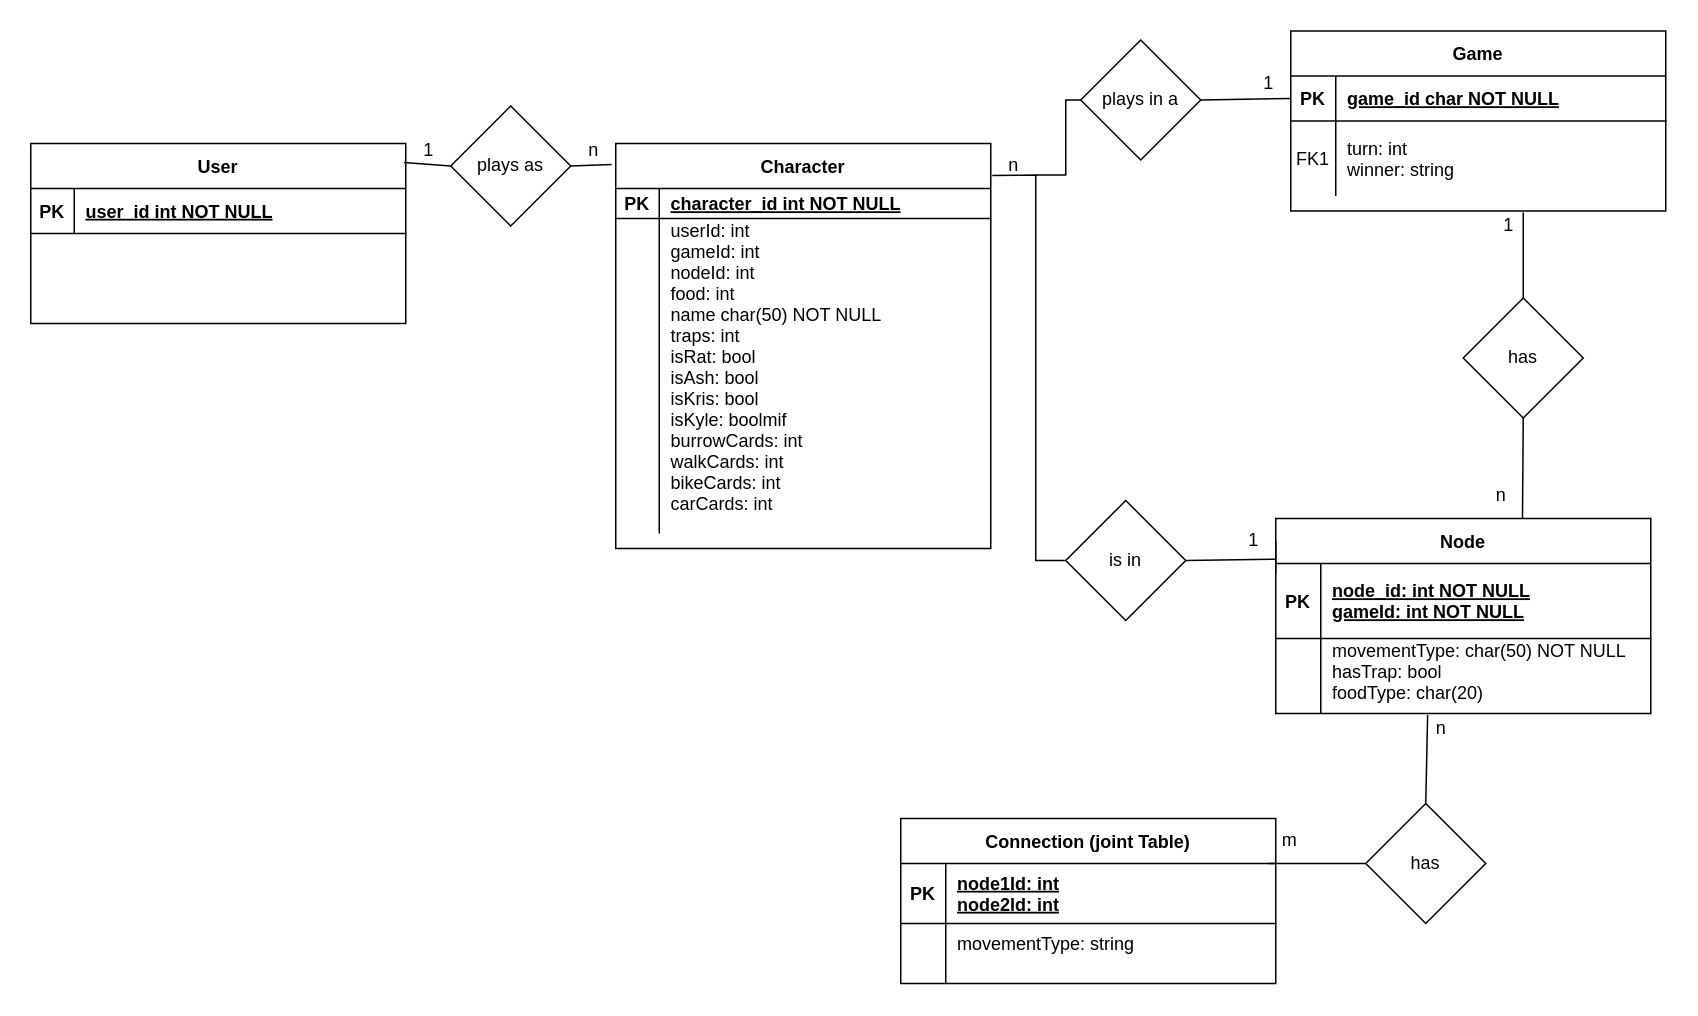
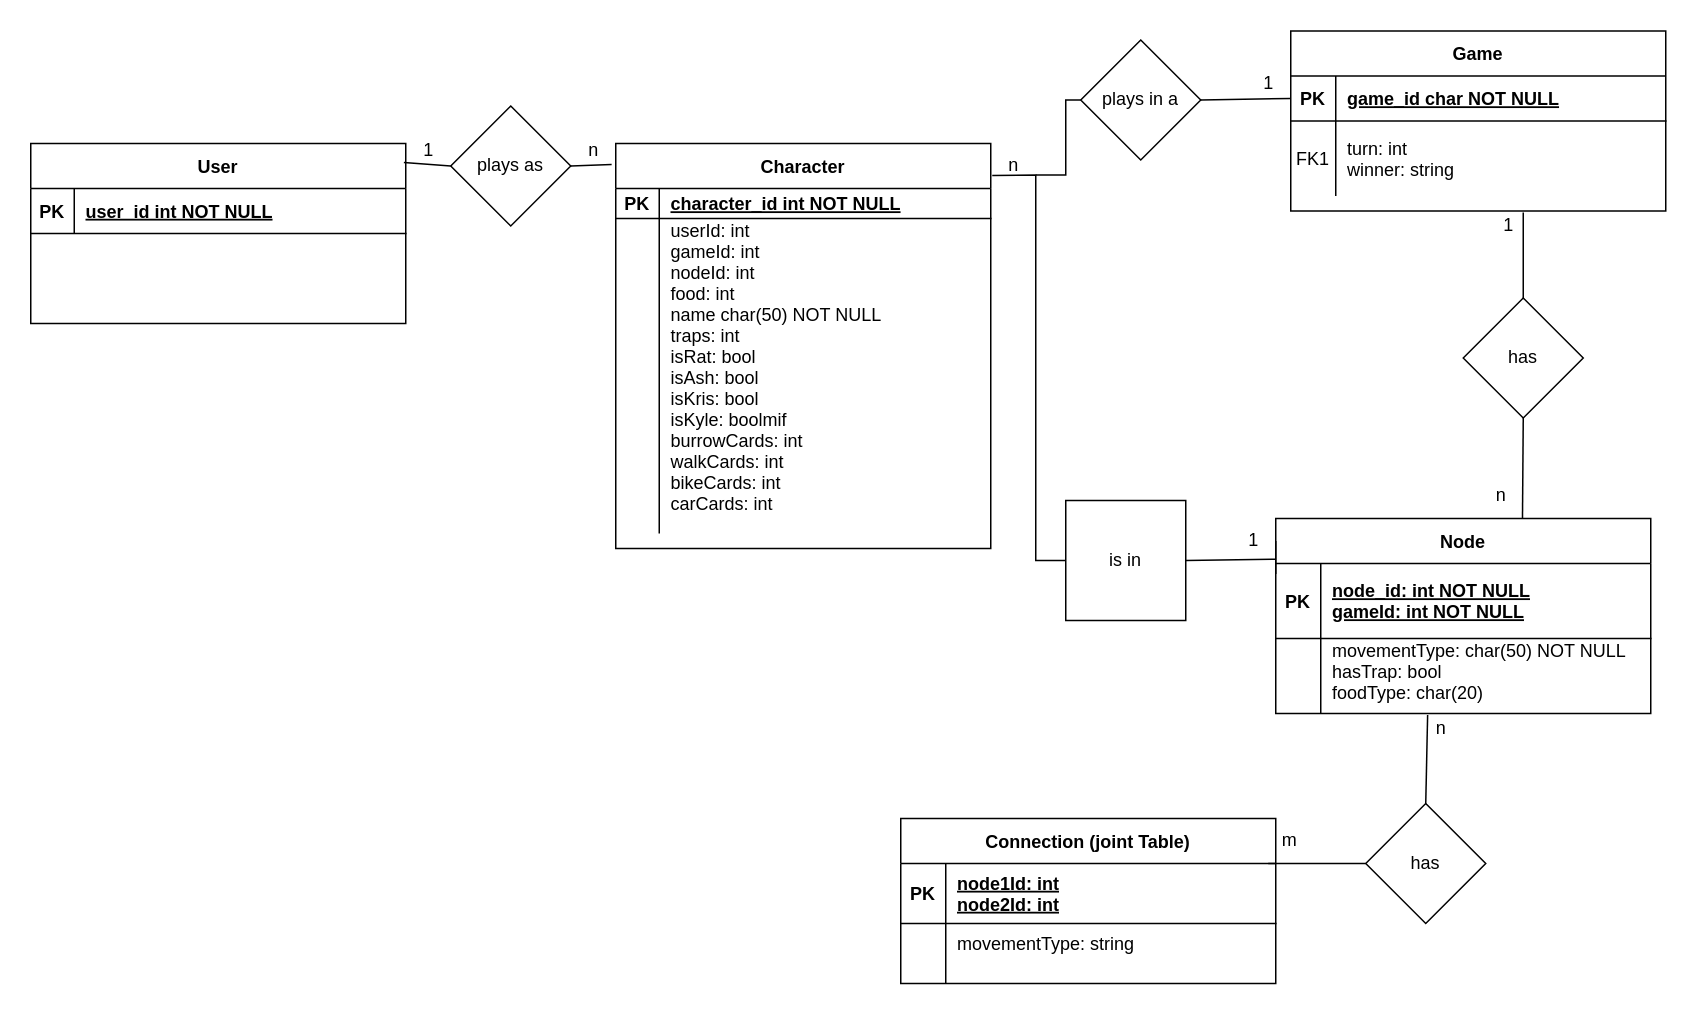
  <mxCell id="0" />
  <mxCell id="1" parent="0" />
  <mxCell id="2" value="Game" style="shape=table;startSize=30;container=1;collapsible=1;childLayout=tableLayout;fixedRows=1;rowLines=0;fontStyle=1;align=center;resizeLast=1;" parent="1" vertex="1"><mxGeometry x="860" y="20" width="250" height="120" as="geometry" /></mxCell>
  <mxCell id="3" value="" style="shape=partialRectangle;collapsible=0;dropTarget=0;pointerEvents=0;fillColor=none;points=[[0,0.5],[1,0.5]];portConstraint=eastwest;top=0;left=0;right=0;bottom=1;" parent="2" vertex="1"><mxGeometry y="30" width="250" height="30" as="geometry" /></mxCell>
  <mxCell id="4" value="PK" style="shape=partialRectangle;overflow=hidden;connectable=0;fillColor=none;top=0;left=0;bottom=0;right=0;fontStyle=1;" parent="3" vertex="1"><mxGeometry width="30" height="30" as="geometry"><mxRectangle width="30" height="30" as="alternateBounds" /></mxGeometry></mxCell>
  <mxCell id="5" value="game_id char NOT NULL " style="shape=partialRectangle;overflow=hidden;connectable=0;fillColor=none;top=0;left=0;bottom=0;right=0;align=left;spacingLeft=6;fontStyle=5;" parent="3" vertex="1"><mxGeometry x="30" width="220" height="30" as="geometry"><mxRectangle width="220" height="30" as="alternateBounds" /></mxGeometry></mxCell>
  <mxCell id="6" value="" style="shape=partialRectangle;collapsible=0;dropTarget=0;pointerEvents=0;fillColor=none;points=[[0,0.5],[1,0.5]];portConstraint=eastwest;top=0;left=0;right=0;bottom=0;" parent="2" vertex="1"><mxGeometry y="60" width="250" height="50" as="geometry" /></mxCell>
  <mxCell id="7" value="FK1" style="shape=partialRectangle;overflow=hidden;connectable=0;fillColor=none;top=0;left=0;bottom=0;right=0;" parent="6" vertex="1"><mxGeometry width="30" height="50" as="geometry"><mxRectangle width="30" height="50" as="alternateBounds" /></mxGeometry></mxCell>
  <mxCell id="8" value="turn: int&#10;winner: string" style="shape=partialRectangle;overflow=hidden;connectable=0;fillColor=none;top=0;left=0;bottom=0;right=0;align=left;spacingLeft=6;" parent="6" vertex="1"><mxGeometry x="30" width="220" height="50" as="geometry"><mxRectangle width="220" height="50" as="alternateBounds" /></mxGeometry></mxCell>
  <mxCell id="9" value="Character" style="shape=table;startSize=30;container=1;collapsible=1;childLayout=tableLayout;fixedRows=1;rowLines=0;fontStyle=1;align=center;resizeLast=1;" parent="1" vertex="1"><mxGeometry x="410" y="95" width="250" height="270" as="geometry" /></mxCell>
  <mxCell id="10" value="" style="shape=partialRectangle;collapsible=0;dropTarget=0;pointerEvents=0;fillColor=none;points=[[0,0.5],[1,0.5]];portConstraint=eastwest;top=0;left=0;right=0;bottom=1;" parent="9" vertex="1"><mxGeometry y="30" width="250" height="20" as="geometry" /></mxCell>
  <mxCell id="11" value="PK" style="shape=partialRectangle;overflow=hidden;connectable=0;fillColor=none;top=0;left=0;bottom=0;right=0;fontStyle=1;" parent="10" vertex="1"><mxGeometry width="29" height="20" as="geometry"><mxRectangle width="29" height="20" as="alternateBounds" /></mxGeometry></mxCell>
  <mxCell id="12" value="character_id int NOT NULL " style="shape=partialRectangle;overflow=hidden;connectable=0;fillColor=none;top=0;left=0;bottom=0;right=0;align=left;spacingLeft=6;fontStyle=5;" parent="10" vertex="1"><mxGeometry x="29" width="221" height="20" as="geometry"><mxRectangle width="221" height="20" as="alternateBounds" /></mxGeometry></mxCell>
  <mxCell id="13" value="" style="shape=partialRectangle;collapsible=0;dropTarget=0;pointerEvents=0;fillColor=none;points=[[0,0.5],[1,0.5]];portConstraint=eastwest;top=0;left=0;right=0;bottom=0;" parent="9" vertex="1"><mxGeometry y="50" width="250" height="210" as="geometry" /></mxCell>
  <mxCell id="14" value="" style="shape=partialRectangle;overflow=hidden;connectable=0;fillColor=none;top=0;left=0;bottom=0;right=0;" parent="13" vertex="1"><mxGeometry width="29" height="210" as="geometry"><mxRectangle width="29" height="210" as="alternateBounds" /></mxGeometry></mxCell>
  <mxCell id="15" value="userId: int&#10;gameId: int&#10;nodeId: int&#10;food: int&#10;name char(50) NOT NULL&#10;traps: int&#10;isRat: bool&#10;isAsh: bool&#10;isKris: bool&#10;isKyle: boolmif&#10;burrowCards: int&#10;walkCards: int&#10;bikeCards: int&#10;carCards: int&#10;" style="shape=partialRectangle;overflow=hidden;connectable=0;fillColor=none;top=0;left=0;bottom=0;right=0;align=left;spacingLeft=6;" parent="13" vertex="1"><mxGeometry x="29" width="221" height="210" as="geometry"><mxRectangle width="221" height="210" as="alternateBounds" /></mxGeometry></mxCell>
  <mxCell id="16" value="Node" style="shape=table;startSize=30;container=1;collapsible=1;childLayout=tableLayout;fixedRows=1;rowLines=0;fontStyle=1;align=center;resizeLast=1;" parent="1" vertex="1"><mxGeometry x="850" y="345" width="250" height="130" as="geometry" /></mxCell>
  <mxCell id="17" value="" style="shape=partialRectangle;collapsible=0;dropTarget=0;pointerEvents=0;fillColor=none;points=[[0,0.5],[1,0.5]];portConstraint=eastwest;top=0;left=0;right=0;bottom=1;" parent="16" vertex="1"><mxGeometry y="30" width="250" height="50" as="geometry" /></mxCell>
  <mxCell id="18" value="PK" style="shape=partialRectangle;overflow=hidden;connectable=0;fillColor=none;top=0;left=0;bottom=0;right=0;fontStyle=1;" parent="17" vertex="1"><mxGeometry width="30" height="50" as="geometry"><mxRectangle width="30" height="50" as="alternateBounds" /></mxGeometry></mxCell>
  <mxCell id="19" value="node_id: int NOT NULL&#10;gameId: int NOT NULL" style="shape=partialRectangle;overflow=hidden;connectable=0;fillColor=none;top=0;left=0;bottom=0;right=0;align=left;spacingLeft=6;fontStyle=5;" parent="17" vertex="1"><mxGeometry x="30" width="220" height="50" as="geometry"><mxRectangle width="220" height="50" as="alternateBounds" /></mxGeometry></mxCell>
  <mxCell id="20" value="" style="shape=partialRectangle;collapsible=0;dropTarget=0;pointerEvents=0;fillColor=none;points=[[0,0.5],[1,0.5]];portConstraint=eastwest;top=0;left=0;right=0;bottom=0;" parent="16" vertex="1"><mxGeometry y="80" width="250" height="50" as="geometry" /></mxCell>
  <mxCell id="21" value="" style="shape=partialRectangle;overflow=hidden;connectable=0;fillColor=none;top=0;left=0;bottom=0;right=0;" parent="20" vertex="1"><mxGeometry width="30" height="50" as="geometry"><mxRectangle width="30" height="50" as="alternateBounds" /></mxGeometry></mxCell>
  <mxCell id="22" value="movementType: char(50) NOT NULL&#10;hasTrap: bool&#10;foodType: char(20)&#10;&#10;" style="shape=partialRectangle;overflow=hidden;connectable=0;fillColor=none;top=0;left=0;bottom=0;right=0;align=left;spacingLeft=6;" parent="20" vertex="1"><mxGeometry x="30" width="220" height="50" as="geometry"><mxRectangle width="220" height="50" as="alternateBounds" /></mxGeometry></mxCell>
  <mxCell id="23" value="User" style="shape=table;startSize=30;container=1;collapsible=1;childLayout=tableLayout;fixedRows=1;rowLines=0;fontStyle=1;align=center;resizeLast=1;" parent="1" vertex="1"><mxGeometry x="20" y="95" width="250" height="120" as="geometry" /></mxCell>
  <mxCell id="24" value="" style="shape=partialRectangle;collapsible=0;dropTarget=0;pointerEvents=0;fillColor=none;points=[[0,0.5],[1,0.5]];portConstraint=eastwest;top=0;left=0;right=0;bottom=1;" parent="23" vertex="1"><mxGeometry y="30" width="250" height="30" as="geometry" /></mxCell>
  <mxCell id="25" value="PK" style="shape=partialRectangle;overflow=hidden;connectable=0;fillColor=none;top=0;left=0;bottom=0;right=0;fontStyle=1;" parent="24" vertex="1"><mxGeometry width="29" height="30" as="geometry"><mxRectangle width="29" height="30" as="alternateBounds" /></mxGeometry></mxCell>
  <mxCell id="26" value="user_id int NOT NULL " style="shape=partialRectangle;overflow=hidden;connectable=0;fillColor=none;top=0;left=0;bottom=0;right=0;align=left;spacingLeft=6;fontStyle=5;" parent="24" vertex="1"><mxGeometry x="29" width="221" height="30" as="geometry"><mxRectangle width="221" height="30" as="alternateBounds" /></mxGeometry></mxCell>
  <mxCell id="27" value="" style="shape=partialRectangle;collapsible=0;dropTarget=0;pointerEvents=0;fillColor=none;points=[[0,0.5],[1,0.5]];portConstraint=eastwest;top=0;left=0;right=0;bottom=0;" parent="23" vertex="1"><mxGeometry y="60" width="250" height="60" as="geometry" /></mxCell>
  <mxCell id="28" value="" style="shape=partialRectangle;overflow=hidden;connectable=0;fillColor=none;top=0;left=0;bottom=0;right=0;" parent="27" vertex="1"><mxGeometry width="29" height="60" as="geometry"><mxRectangle width="29" height="60" as="alternateBounds" /></mxGeometry></mxCell>
  <mxCell id="29" value="Connection (joint Table)" style="shape=table;startSize=30;container=1;collapsible=1;childLayout=tableLayout;fixedRows=1;rowLines=0;fontStyle=1;align=center;resizeLast=1;" vertex="1" parent="1"><mxGeometry x="600" y="545" width="250" height="110.0" as="geometry" /></mxCell>
  <mxCell id="30" value="" style="shape=partialRectangle;collapsible=0;dropTarget=0;pointerEvents=0;fillColor=none;points=[[0,0.5],[1,0.5]];portConstraint=eastwest;top=0;left=0;right=0;bottom=1;" vertex="1" parent="29"><mxGeometry y="30" width="250" height="40" as="geometry" /></mxCell>
  <mxCell id="31" value="PK" style="shape=partialRectangle;overflow=hidden;connectable=0;fillColor=none;top=0;left=0;bottom=0;right=0;fontStyle=1;" vertex="1" parent="30"><mxGeometry width="30" height="40" as="geometry"><mxRectangle width="30" height="40" as="alternateBounds" /></mxGeometry></mxCell>
  <mxCell id="32" value="node1Id: int&#10;node2Id: int" style="shape=partialRectangle;overflow=hidden;connectable=0;fillColor=none;top=0;left=0;bottom=0;right=0;align=left;spacingLeft=6;fontStyle=5;" vertex="1" parent="30"><mxGeometry x="30" width="220" height="40" as="geometry"><mxRectangle width="220" height="40" as="alternateBounds" /></mxGeometry></mxCell>
  <mxCell id="33" value="" style="shape=partialRectangle;collapsible=0;dropTarget=0;pointerEvents=0;fillColor=none;points=[[0,0.5],[1,0.5]];portConstraint=eastwest;top=0;left=0;right=0;bottom=0;" vertex="1" parent="29"><mxGeometry y="70" width="250" height="40" as="geometry" /></mxCell>
  <mxCell id="34" value="" style="shape=partialRectangle;overflow=hidden;connectable=0;fillColor=none;top=0;left=0;bottom=0;right=0;" vertex="1" parent="33"><mxGeometry width="30" height="40" as="geometry"><mxRectangle width="30" height="40" as="alternateBounds" /></mxGeometry></mxCell>
  <mxCell id="35" value="movementType: string&#10;" style="shape=partialRectangle;overflow=hidden;connectable=0;fillColor=none;top=0;left=0;bottom=0;right=0;align=left;spacingLeft=6;" vertex="1" parent="33"><mxGeometry x="30" width="220" height="40" as="geometry"><mxRectangle width="220" height="40" as="alternateBounds" /></mxGeometry></mxCell>
  <mxCell id="36" value="has" style="rhombus;whiteSpace=wrap;html=1;" vertex="1" parent="1"><mxGeometry x="975" y="198" width="80" height="80" as="geometry" /></mxCell>
  <mxCell id="37" value="" style="endArrow=none;html=1;rounded=0;exitX=0.5;exitY=0;exitDx=0;exitDy=0;" edge="1" parent="1"><mxGeometry width="50" height="50" relative="1" as="geometry"><mxPoint x="1015" y="198" as="sourcePoint" /><mxPoint x="1015" y="141" as="targetPoint" /></mxGeometry></mxCell>
  <mxCell id="38" value="" style="endArrow=none;html=1;rounded=0;entryX=0.5;entryY=1;entryDx=0;entryDy=0;exitX=0.983;exitY=0.987;exitDx=0;exitDy=0;exitPerimeter=0;" edge="1" parent="1" source="51" target="36"><mxGeometry width="50" height="50" relative="1" as="geometry"><mxPoint x="949" y="355" as="sourcePoint" /><mxPoint x="949.38" y="325" as="targetPoint" /></mxGeometry></mxCell>
  <mxCell id="39" value="plays in a" style="rhombus;whiteSpace=wrap;html=1;" vertex="1" parent="1"><mxGeometry x="720" y="26" width="80" height="80" as="geometry" /></mxCell>
  <mxCell id="40" value="" style="endArrow=none;html=1;rounded=0;exitX=1;exitY=0.5;exitDx=0;exitDy=0;entryX=0;entryY=0.5;entryDx=0;entryDy=0;" edge="1" parent="1" source="39" target="3"><mxGeometry width="50" height="50" relative="1" as="geometry"><mxPoint x="940" y="295" as="sourcePoint" /><mxPoint x="840" y="45" as="targetPoint" /></mxGeometry></mxCell>
  <mxCell id="41" value="" style="endArrow=none;html=1;rounded=0;entryX=0;entryY=0.5;entryDx=0;entryDy=0;" edge="1" parent="1"><mxGeometry width="50" height="50" relative="1" as="geometry"><mxPoint x="690" y="116" as="sourcePoint" /><mxPoint x="720" y="66" as="targetPoint" /><Array as="points"><mxPoint x="710" y="116" /><mxPoint x="710" y="66" /></Array></mxGeometry></mxCell>
  <mxCell id="42" value="has" style="rhombus;whiteSpace=wrap;html=1;" vertex="1" parent="1"><mxGeometry x="910" y="535" width="80" height="80" as="geometry" /></mxCell>
  <mxCell id="43" value="" style="endArrow=none;html=1;rounded=0;exitX=0.5;exitY=0;exitDx=0;exitDy=0;entryX=0.405;entryY=1.021;entryDx=0;entryDy=0;entryPerimeter=0;" edge="1" parent="1" source="42" target="20"><mxGeometry width="50" height="50" relative="1" as="geometry"><mxPoint x="935" y="652" as="sourcePoint" /><mxPoint x="828" y="395" as="targetPoint" /></mxGeometry></mxCell>
  <mxCell id="44" value="" style="endArrow=none;html=1;rounded=0;entryX=0;entryY=0.5;entryDx=0;entryDy=0;exitX=0.033;exitY=1.002;exitDx=0;exitDy=0;exitPerimeter=0;" edge="1" parent="1" source="59" target="42"><mxGeometry width="50" height="50" relative="1" as="geometry"><mxPoint x="960.5" y="623.71" as="sourcePoint" /><mxPoint x="959.38" y="335" as="targetPoint" /></mxGeometry></mxCell>
  <mxCell id="45" value="1" style="text;html=1;align=center;verticalAlign=middle;resizable=0;points=[];autosize=1;strokeColor=none;fillColor=none;" vertex="1" parent="1"><mxGeometry x="830" y="40" width="30" height="30" as="geometry" /></mxCell>
- <mxCell id="46" value="is in" style="rhombus;whiteSpace=wrap;html=1;" vertex="1" parent="1"><mxGeometry x="710" y="333" width="80" height="80" as="geometry" /></mxCell>
+ <mxCell id="46" value="is in" style="whiteSpace=wrap;html=1;rounded=0;" vertex="1" parent="1"><mxGeometry x="710" y="333" width="80" height="80" as="geometry" /></mxCell>
  <mxCell id="47" value="" style="endArrow=none;html=1;rounded=0;exitX=1;exitY=0.5;exitDx=0;exitDy=0;entryX=0.005;entryY=0.365;entryDx=0;entryDy=0;entryPerimeter=0;" edge="1" parent="1" source="53"><mxGeometry width="50" height="50" relative="1" as="geometry"><mxPoint x="939" y="645" as="sourcePoint" /><mxPoint x="850" y="382" as="targetPoint" /></mxGeometry></mxCell>
  <mxCell id="48" value="n" style="text;html=1;align=center;verticalAlign=middle;resizable=0;points=[];autosize=1;strokeColor=none;fillColor=none;" vertex="1" parent="1"><mxGeometry x="660" y="95" width="30" height="30" as="geometry" /></mxCell>
  <mxCell id="49" value="n" style="text;html=1;align=center;verticalAlign=middle;resizable=0;points=[];autosize=1;strokeColor=none;fillColor=none;" vertex="1" parent="1"><mxGeometry x="945" y="470" width="30" height="30" as="geometry" /></mxCell>
  <mxCell id="50" value="1" style="text;html=1;align=center;verticalAlign=middle;resizable=0;points=[];autosize=1;strokeColor=none;fillColor=none;" vertex="1" parent="1"><mxGeometry x="990" y="135" width="30" height="30" as="geometry" /></mxCell>
  <mxCell id="51" value="n" style="text;html=1;align=center;verticalAlign=middle;resizable=0;points=[];autosize=1;strokeColor=none;fillColor=none;" vertex="1" parent="1"><mxGeometry x="985" y="315" width="30" height="30" as="geometry" /></mxCell>
  <mxCell id="52" value="" style="endArrow=none;html=1;rounded=0;exitX=1;exitY=0.5;exitDx=0;exitDy=0;entryX=0.983;entryY=0.904;entryDx=0;entryDy=0;entryPerimeter=0;" edge="1" parent="1" source="46" target="53"><mxGeometry width="50" height="50" relative="1" as="geometry"><mxPoint x="800" y="373" as="sourcePoint" /><mxPoint x="850" y="382" as="targetPoint" /></mxGeometry></mxCell>
  <mxCell id="53" value="1" style="text;html=1;align=center;verticalAlign=middle;resizable=0;points=[];autosize=1;strokeColor=none;fillColor=none;" vertex="1" parent="1"><mxGeometry x="820" y="345" width="30" height="30" as="geometry" /></mxCell>
  <mxCell id="54" value="plays as" style="rhombus;whiteSpace=wrap;html=1;" vertex="1" parent="1"><mxGeometry x="300" y="70" width="80" height="80" as="geometry" /></mxCell>
  <mxCell id="55" value="" style="endArrow=none;html=1;rounded=0;exitX=0.995;exitY=0.106;exitDx=0;exitDy=0;entryX=0;entryY=0.5;entryDx=0;entryDy=0;exitPerimeter=0;" edge="1" parent="1" target="54" source="23"><mxGeometry width="50" height="50" relative="1" as="geometry"><mxPoint x="230" y="211" as="sourcePoint" /><mxPoint x="400" y="257" as="targetPoint" /></mxGeometry></mxCell>
  <mxCell id="56" value="n" style="text;html=1;align=center;verticalAlign=middle;resizable=0;points=[];autosize=1;strokeColor=none;fillColor=none;" vertex="1" parent="1"><mxGeometry x="380" y="85" width="30" height="30" as="geometry" /></mxCell>
  <mxCell id="57" value="" style="endArrow=none;html=1;rounded=0;exitX=1;exitY=0.5;exitDx=0;exitDy=0;entryX=-0.011;entryY=0.052;entryDx=0;entryDy=0;entryPerimeter=0;" edge="1" parent="1" source="54" target="9"><mxGeometry width="50" height="50" relative="1" as="geometry"><mxPoint x="351" y="225" as="sourcePoint" /><mxPoint x="440" y="46.52" as="targetPoint" /></mxGeometry></mxCell>
  <mxCell id="58" value="1" style="text;html=1;align=center;verticalAlign=middle;resizable=0;points=[];autosize=1;strokeColor=none;fillColor=none;" vertex="1" parent="1"><mxGeometry x="270" y="85" width="30" height="30" as="geometry" /></mxCell>
  <mxCell id="59" value="m" style="text;html=1;align=center;verticalAlign=middle;resizable=0;points=[];autosize=1;strokeColor=none;fillColor=none;" vertex="1" parent="1"><mxGeometry x="844" y="545" width="30" height="30" as="geometry" /></mxCell>
  <mxCell id="60" value="" style="endArrow=none;html=1;rounded=0;entryX=1.004;entryY=0.079;entryDx=0;entryDy=0;exitX=0;exitY=0.5;exitDx=0;exitDy=0;entryPerimeter=0;" edge="1" parent="1" source="46" target="9"><mxGeometry width="50" height="50" relative="1" as="geometry"><mxPoint x="700" y="313" as="sourcePoint" /><mxPoint x="702" y="235" as="targetPoint" /><Array as="points"><mxPoint x="690" y="373" /><mxPoint x="690" y="116" /></Array></mxGeometry></mxCell>
